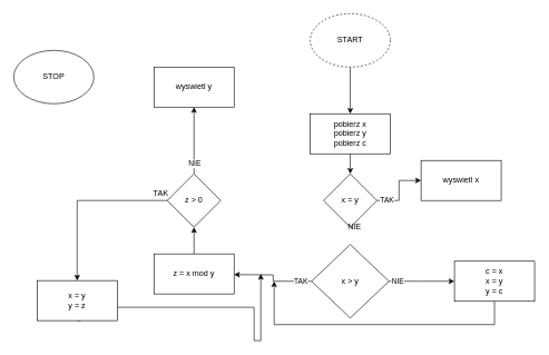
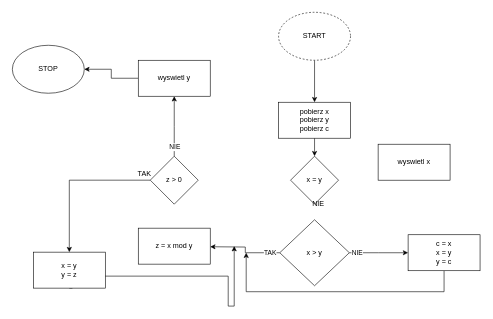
  <mxCell id="0" />
  <mxCell id="1" parent="0" />
  <mxCell id="2" style="edgeStyle=orthogonalEdgeStyle;rounded=0;orthogonalLoop=1;jettySize=auto;html=1;exitX=0.5;exitY=1;exitDx=0;exitDy=0;" edge="1" source="3" parent="1"><mxGeometry relative="1" as="geometry"><mxPoint x="524" y="170" as="targetPoint" /><Array as="points"><mxPoint x="524" y="170" /></Array></mxGeometry></mxCell>
  <mxCell id="3" value="START" style="ellipse;whiteSpace=wrap;html=1;dashed=1;" vertex="1" parent="1"><mxGeometry x="464" y="20" width="120" height="80" as="geometry" /></mxCell>
  <mxCell id="4" value="STOP" style="ellipse;whiteSpace=wrap;html=1;" vertex="1" parent="1"><mxGeometry x="20" y="75" width="120" height="80" as="geometry" /></mxCell>
  <mxCell id="5" style="edgeStyle=orthogonalEdgeStyle;rounded=0;orthogonalLoop=1;jettySize=auto;html=1;exitX=0.5;exitY=1;exitDx=0;exitDy=0;" edge="1" parent="1" source="6"><mxGeometry relative="1" as="geometry"><mxPoint x="524" y="260" as="targetPoint" /></mxGeometry></mxCell>
  <mxCell id="6" value="&lt;div&gt;pobierz x &lt;br&gt;&lt;/div&gt;&lt;div&gt;pobierz y&lt;br&gt;&lt;/div&gt;&lt;div&gt;pobierz c&lt;br&gt;&lt;/div&gt;" style="rounded=0;whiteSpace=wrap;html=1;" vertex="1" parent="1"><mxGeometry x="464" y="170" width="120" height="60" as="geometry" /></mxCell>
  <mxCell id="7" style="edgeStyle=orthogonalEdgeStyle;rounded=0;orthogonalLoop=1;jettySize=auto;html=1;exitX=0;exitY=0.5;exitDx=0;exitDy=0;entryX=1;entryY=0.5;entryDx=0;entryDy=0;" edge="1" parent="1" source="11"><mxGeometry relative="1" as="geometry"><mxPoint x="350" y="411" as="targetPoint" /></mxGeometry></mxCell>
  <mxCell id="8" value="TAK" style="edgeLabel;html=1;align=center;verticalAlign=middle;resizable=0;points=[];" vertex="1" connectable="0" parent="7"><mxGeometry x="-0.729" relative="1" as="geometry"><mxPoint as="offset" /></mxGeometry></mxCell>
  <mxCell id="9" style="edgeStyle=orthogonalEdgeStyle;rounded=0;orthogonalLoop=1;jettySize=auto;html=1;exitX=1;exitY=0.5;exitDx=0;exitDy=0;" edge="1" parent="1" source="11"><mxGeometry relative="1" as="geometry"><mxPoint x="680" y="421" as="targetPoint" /></mxGeometry></mxCell>
  <mxCell id="10" value="&lt;div&gt;NIE&lt;/div&gt;" style="edgeLabel;html=1;align=center;verticalAlign=middle;resizable=0;points=[];" vertex="1" connectable="0" parent="9"><mxGeometry x="-0.755" relative="1" as="geometry"><mxPoint as="offset" /></mxGeometry></mxCell>
  <mxCell id="11" value="x &amp;gt; y" style="rhombus;whiteSpace=wrap;html=1;" vertex="1" parent="1"><mxGeometry x="466" y="366" width="116" height="110" as="geometry" /></mxCell>
  <mxCell id="12" style="edgeStyle=orthogonalEdgeStyle;rounded=0;orthogonalLoop=1;jettySize=auto;html=1;exitX=0.5;exitY=1;exitDx=0;exitDy=0;" edge="1" parent="1" source="13"><mxGeometry relative="1" as="geometry"><mxPoint x="410" y="421" as="targetPoint" /><Array as="points"><mxPoint x="740" y="486" /><mxPoint x="410" y="486" /></Array></mxGeometry></mxCell>
  <mxCell id="13" value="&lt;div&gt;c = x&lt;/div&gt;&lt;div&gt;x = y&lt;/div&gt;&lt;div&gt;y = c&lt;br&gt;&lt;/div&gt;" style="rounded=0;whiteSpace=wrap;html=1;" vertex="1" parent="1"><mxGeometry x="680" y="391" width="120" height="60" as="geometry" /></mxCell>
- <mxCell id="14" style="edgeStyle=orthogonalEdgeStyle;rounded=0;orthogonalLoop=1;jettySize=auto;html=1;exitX=0.5;exitY=0;exitDx=0;exitDy=0;" edge="1" parent="1" source="15" target="24"><mxGeometry relative="1" as="geometry"><mxPoint x="290" y="330" as="targetPoint" /></mxGeometry></mxCell>
  <mxCell id="15" value="z = x mod y" style="rounded=0;whiteSpace=wrap;html=1;" vertex="1" parent="1"><mxGeometry x="230" y="380" width="120" height="60" as="geometry" /></mxCell>
- <mxCell id="16" style="edgeStyle=orthogonalEdgeStyle;rounded=0;orthogonalLoop=1;jettySize=auto;html=1;exitX=1;exitY=0.5;exitDx=0;exitDy=0;" edge="1" parent="1" source="18" target="20"><mxGeometry relative="1" as="geometry"><mxPoint x="680" y="300" as="targetPoint" /></mxGeometry></mxCell>
- <mxCell id="17" value="TAK" style="edgeLabel;html=1;align=center;verticalAlign=middle;resizable=0;points=[];" vertex="1" connectable="0" parent="16"><mxGeometry x="-0.707" y="1" relative="1" as="geometry"><mxPoint as="offset" /></mxGeometry></mxCell>
  <mxCell id="18" value="x = y" style="rhombus;whiteSpace=wrap;html=1;" vertex="1" parent="1"><mxGeometry x="484" y="260" width="80" height="80" as="geometry" /></mxCell>
  <mxCell id="19" value="NIE" style="text;html=1;align=center;verticalAlign=middle;resizable=0;points=[];autosize=1;strokeColor=none;fillColor=none;" vertex="1" parent="1"><mxGeometry x="510" y="325" width="40" height="30" as="geometry" /></mxCell>
  <mxCell id="20" value="wyswietl x" style="rounded=0;whiteSpace=wrap;html=1;" vertex="1" parent="1"><mxGeometry x="630" y="240" width="120" height="60" as="geometry" /></mxCell>
  <mxCell id="21" style="edgeStyle=orthogonalEdgeStyle;rounded=0;orthogonalLoop=1;jettySize=auto;html=1;exitX=0;exitY=0.5;exitDx=0;exitDy=0;entryX=0.5;entryY=0;entryDx=0;entryDy=0;" edge="1" parent="1" source="24" target="29"><mxGeometry relative="1" as="geometry"><mxPoint x="180" y="300" as="targetPoint" /></mxGeometry></mxCell>
  <mxCell id="22" style="edgeStyle=orthogonalEdgeStyle;rounded=0;orthogonalLoop=1;jettySize=auto;html=1;exitX=0.5;exitY=0;exitDx=0;exitDy=0;" edge="1" parent="1" source="24"><mxGeometry relative="1" as="geometry"><mxPoint x="290" y="160" as="targetPoint" /></mxGeometry></mxCell>
  <mxCell id="23" value="NIE" style="edgeLabel;html=1;align=center;verticalAlign=middle;resizable=0;points=[];" vertex="1" connectable="0" parent="22"><mxGeometry x="-0.68" relative="1" as="geometry"><mxPoint as="offset" /></mxGeometry></mxCell>
  <mxCell id="24" value="z &amp;gt; 0" style="rhombus;whiteSpace=wrap;html=1;" vertex="1" parent="1"><mxGeometry x="250" y="260" width="80" height="80" as="geometry" /></mxCell>
  <mxCell id="25" value="TAK" style="text;html=1;align=center;verticalAlign=middle;resizable=0;points=[];autosize=1;strokeColor=none;fillColor=none;" vertex="1" parent="1"><mxGeometry x="220" y="275" width="40" height="30" as="geometry" /></mxCell>
+ <mxCell id="26" style="edgeStyle=orthogonalEdgeStyle;rounded=0;orthogonalLoop=1;jettySize=auto;html=1;exitX=0;exitY=0.5;exitDx=0;exitDy=0;entryX=1;entryY=0.5;entryDx=0;entryDy=0;" edge="1" parent="1" source="27" target="4"><mxGeometry relative="1" as="geometry" /></mxCell>
  <mxCell id="27" value="wyswietl y" style="rounded=0;whiteSpace=wrap;html=1;" vertex="1" parent="1"><mxGeometry x="230" y="100" width="120" height="60" as="geometry" /></mxCell>
  <mxCell id="28" style="edgeStyle=orthogonalEdgeStyle;rounded=0;orthogonalLoop=1;jettySize=auto;html=1;exitX=0.5;exitY=1;exitDx=0;exitDy=0;" edge="1" parent="1" source="29"><mxGeometry relative="1" as="geometry"><mxPoint x="390" y="410" as="targetPoint" /><Array as="points"><mxPoint x="120" y="460" /><mxPoint x="380" y="460" /><mxPoint x="380" y="510" /><mxPoint x="390" y="510" /></Array></mxGeometry></mxCell>
  <mxCell id="29" value="&lt;div&gt;x = y&lt;/div&gt;&lt;div&gt;y = z&lt;br&gt;&lt;/div&gt;" style="rounded=0;whiteSpace=wrap;html=1;" vertex="1" parent="1"><mxGeometry x="55" y="420" width="120" height="60" as="geometry" /></mxCell>
